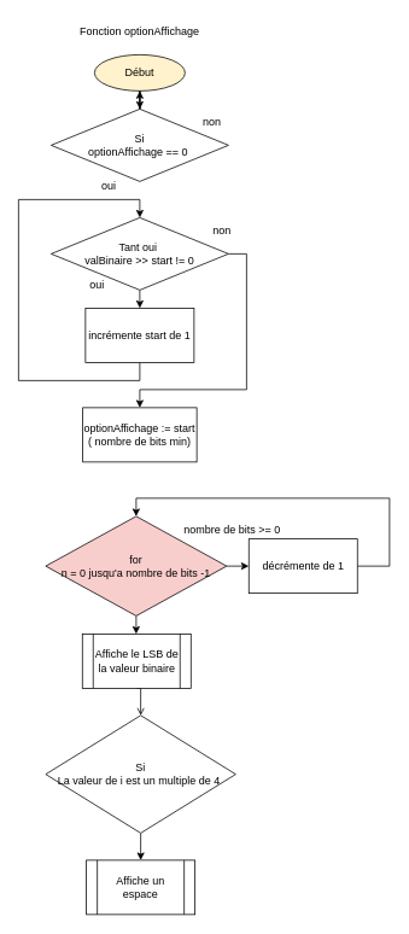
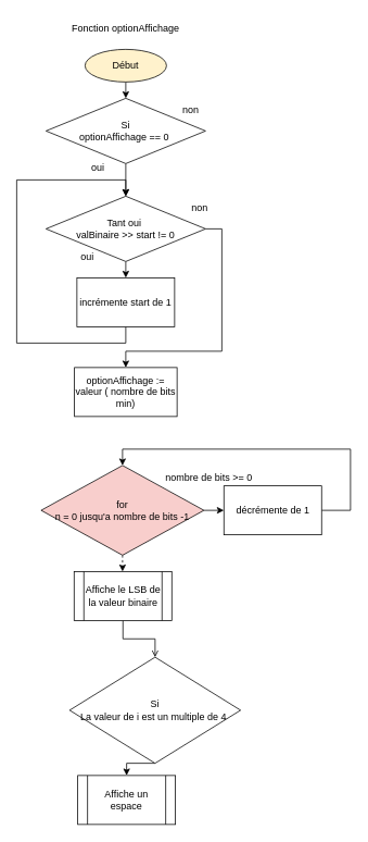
  <mxCell id="0" />
  <mxCell id="1" parent="0" />
  <mxCell id="2" value="Fonction optionAffichage" style="text;html=1;strokeColor=none;fillColor=none;align=center;verticalAlign=middle;whiteSpace=wrap;rounded=0;" parent="1" vertex="1"><mxGeometry x="76" y="20" width="156" height="30" as="geometry" /></mxCell>
  <mxCell id="3" style="edgeStyle=orthogonalEdgeStyle;rounded=0;orthogonalLoop=1;jettySize=auto;html=1;exitX=0.5;exitY=1;exitDx=0;exitDy=0;entryX=0.5;entryY=0;entryDx=0;entryDy=0;" parent="1" source="4" edge="1"><mxGeometry relative="1" as="geometry"><mxPoint x="154" y="120" as="targetPoint" /></mxGeometry></mxCell>
  <mxCell id="4" value="Début" style="ellipse;whiteSpace=wrap;html=1;fillColor=#fff2cc;" parent="1" vertex="1"><mxGeometry x="104" y="60" width="100" height="40" as="geometry" /></mxCell>
- <mxCell id="5" style="edgeStyle=orthogonalEdgeStyle;rounded=0;orthogonalLoop=1;jettySize=auto;html=1;" parent="1" source="6" target="4" edge="1"><mxGeometry relative="1" as="geometry"><mxPoint x="154" y="230" as="targetPoint" /></mxGeometry></mxCell>
+ <mxCell id="5" style="edgeStyle=orthogonalEdgeStyle;rounded=0;orthogonalLoop=1;jettySize=auto;html=1;" parent="1" source="6" target="9" edge="1"><mxGeometry relative="1" as="geometry"><mxPoint x="154" y="230" as="targetPoint" /></mxGeometry></mxCell>
  <mxCell id="6" value="Si&lt;br&gt;&amp;nbsp;optionAffichage == 0&amp;nbsp;&amp;nbsp;" style="rhombus;whiteSpace=wrap;html=1;" parent="1" vertex="1"><mxGeometry x="56" y="120" width="196" height="80" as="geometry" /></mxCell>
  <mxCell id="7" style="edgeStyle=orthogonalEdgeStyle;rounded=0;orthogonalLoop=1;jettySize=auto;html=1;exitX=0.5;exitY=1;exitDx=0;exitDy=0;entryX=0.5;entryY=0;entryDx=0;entryDy=0;" parent="1" source="9" target="14" edge="1"><mxGeometry relative="1" as="geometry" /></mxCell>
  <mxCell id="8" style="edgeStyle=orthogonalEdgeStyle;rounded=0;orthogonalLoop=1;jettySize=auto;html=1;exitX=1;exitY=0.5;exitDx=0;exitDy=0;" parent="1" source="9" target="15" edge="1"><mxGeometry relative="1" as="geometry"><Array as="points"><mxPoint x="272" y="280" /><mxPoint x="272" y="430" /><mxPoint x="154" y="430" /></Array></mxGeometry></mxCell>
  <mxCell id="9" value="Tant oui&amp;nbsp;&lt;br&gt;valBinaire &amp;gt;&amp;gt; start != 0" style="rhombus;whiteSpace=wrap;html=1;" parent="1" vertex="1"><mxGeometry x="56" y="240" width="196" height="80" as="geometry" /></mxCell>
  <mxCell id="10" value="non" style="text;html=1;strokeColor=none;fillColor=none;align=center;verticalAlign=middle;whiteSpace=wrap;rounded=0;" parent="1" vertex="1"><mxGeometry x="204" y="120" width="60" height="30" as="geometry" /></mxCell>
  <mxCell id="11" value="oui" style="text;html=1;strokeColor=none;fillColor=none;align=center;verticalAlign=middle;whiteSpace=wrap;rounded=0;" parent="1" vertex="1"><mxGeometry x="90" y="190" width="60" height="30" as="geometry" /></mxCell>
  <mxCell id="12" value="oui" style="text;html=1;strokeColor=none;fillColor=none;align=center;verticalAlign=middle;whiteSpace=wrap;rounded=0;" parent="1" vertex="1"><mxGeometry x="76.5" y="300" width="60" height="30" as="geometry" /></mxCell>
  <mxCell id="13" style="edgeStyle=orthogonalEdgeStyle;rounded=0;orthogonalLoop=1;jettySize=auto;html=1;entryX=0.5;entryY=0;entryDx=0;entryDy=0;" parent="1" source="14" target="9" edge="1"><mxGeometry relative="1" as="geometry"><Array as="points"><mxPoint x="154" y="420" /><mxPoint x="20" y="420" /><mxPoint x="20" y="220" /><mxPoint x="154" y="220" /></Array></mxGeometry></mxCell>
  <mxCell id="14" value="incrémente start de 1" style="rounded=0;whiteSpace=wrap;html=1;" parent="1" vertex="1"><mxGeometry x="94" y="340" width="120" height="60" as="geometry" /></mxCell>
- <mxCell id="15" value="optionAffichage := start ( nombre de bits min)" style="rounded=0;whiteSpace=wrap;html=1;" parent="1" vertex="1"><mxGeometry x="91" y="450" width="126" height="60" as="geometry" /></mxCell>
+ <mxCell id="15" value="optionAffichage := valeur ( nombre de bits min)" style="rounded=0;whiteSpace=wrap;html=1;" parent="1" vertex="1"><mxGeometry x="91" y="450" width="126" height="60" as="geometry" /></mxCell>
  <mxCell id="16" style="edgeStyle=orthogonalEdgeStyle;rounded=0;orthogonalLoop=1;jettySize=auto;html=1;exitX=1;exitY=0.5;exitDx=0;exitDy=0;entryX=0;entryY=0.5;entryDx=0;entryDy=0;" parent="1" source="18" target="22" edge="1"><mxGeometry relative="1" as="geometry" /></mxCell>
- <mxCell id="17" style="edgeStyle=orthogonalEdgeStyle;rounded=0;orthogonalLoop=1;jettySize=auto;html=1;exitX=0.5;exitY=1;exitDx=0;exitDy=0;" parent="1" source="18" target="24" edge="1"><mxGeometry relative="1" as="geometry"><mxPoint x="150.526" y="730" as="targetPoint" /></mxGeometry></mxCell>
+ <mxCell id="17" style="edgeStyle=orthogonalEdgeStyle;rounded=0;orthogonalLoop=1;jettySize=auto;html=1;exitX=0.5;exitY=1;exitDx=0;exitDy=0;dashed=1;" parent="1" source="18" target="24" edge="1"><mxGeometry relative="1" as="geometry"><mxPoint x="150.526" y="730" as="targetPoint" /></mxGeometry></mxCell>
  <mxCell id="18" value="for&lt;br&gt;n = 0 jusqu'a nombre de bits -1" style="rhombus;whiteSpace=wrap;html=1;fillColor=#f8cecc;" parent="1" vertex="1"><mxGeometry x="50" y="570" width="200" height="110" as="geometry" /></mxCell>
  <mxCell id="19" value="non" style="text;html=1;strokeColor=none;fillColor=none;align=center;verticalAlign=middle;whiteSpace=wrap;rounded=0;" parent="1" vertex="1"><mxGeometry x="214.5" y="240" width="60" height="30" as="geometry" /></mxCell>
  <mxCell id="20" value="nombre de bits &amp;gt;= 0&amp;nbsp;" style="text;html=1;strokeColor=none;fillColor=none;align=center;verticalAlign=middle;whiteSpace=wrap;rounded=0;" parent="1" vertex="1"><mxGeometry x="190" y="570" width="135.5" height="30" as="geometry" /></mxCell>
  <mxCell id="21" style="edgeStyle=orthogonalEdgeStyle;rounded=0;orthogonalLoop=1;jettySize=auto;html=1;exitX=1;exitY=0.5;exitDx=0;exitDy=0;entryX=0.5;entryY=0;entryDx=0;entryDy=0;" parent="1" source="22" target="18" edge="1"><mxGeometry relative="1" as="geometry"><Array as="points"><mxPoint x="430" y="625" /><mxPoint x="430" y="550" /><mxPoint x="150" y="550" /></Array></mxGeometry></mxCell>
  <mxCell id="22" value="décrémente de 1" style="rounded=0;whiteSpace=wrap;html=1;" parent="1" vertex="1"><mxGeometry x="274.5" y="595" width="120" height="60" as="geometry" /></mxCell>
  <mxCell id="23" style="edgeStyle=orthogonalEdgeStyle;rounded=0;orthogonalLoop=1;jettySize=auto;html=1;exitX=0.5;exitY=1;exitDx=0;exitDy=0;entryX=0.5;entryY=0;entryDx=0;entryDy=0;endArrow=open;" parent="1" source="24" target="26" edge="1"><mxGeometry relative="1" as="geometry" /></mxCell>
  <mxCell id="24" value="Affiche le LSB de la valeur binaire" style="shape=process;whiteSpace=wrap;html=1;backgroundOutline=1;" parent="1" vertex="1"><mxGeometry x="90.526" y="700" width="120" height="60" as="geometry" /></mxCell>
  <mxCell id="25" style="edgeStyle=orthogonalEdgeStyle;rounded=0;orthogonalLoop=1;jettySize=auto;html=1;exitX=0.5;exitY=1;exitDx=0;exitDy=0;entryX=0.5;entryY=0;entryDx=0;entryDy=0;" parent="1" source="26" target="27" edge="1"><mxGeometry relative="1" as="geometry" /></mxCell>
- <mxCell id="26" value="Si&lt;br&gt;La valeur de i est un multiple de 4&amp;nbsp;" style="rhombus;whiteSpace=wrap;html=1;" parent="1" vertex="1"><mxGeometry x="50" y="790" width="210" height="130" as="geometry" /></mxCell>
+ <mxCell id="26" value="Si&lt;br&gt;La valeur de i est un multiple de 4&amp;nbsp;" style="rhombus;whiteSpace=wrap;html=1;" parent="1" vertex="1"><mxGeometry x="85" y="805" width="210" height="130" as="geometry" /></mxCell>
  <mxCell id="27" value="Affiche un espace" style="shape=process;whiteSpace=wrap;html=1;backgroundOutline=1;" parent="1" vertex="1"><mxGeometry x="94.996" y="950" width="120" height="60" as="geometry" /></mxCell>
